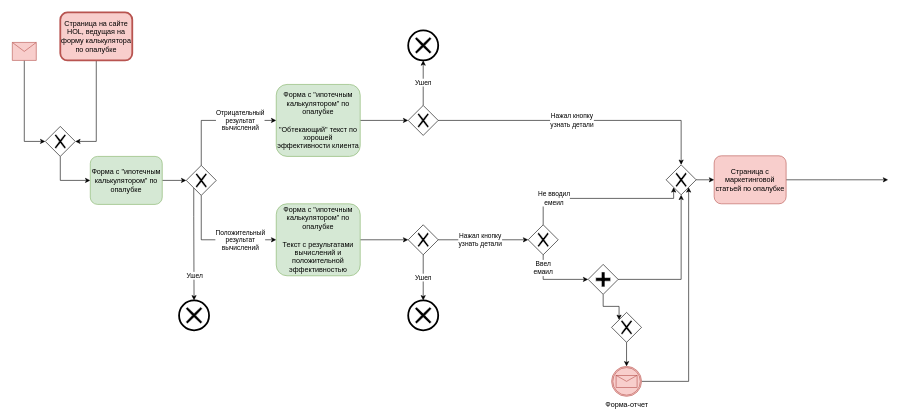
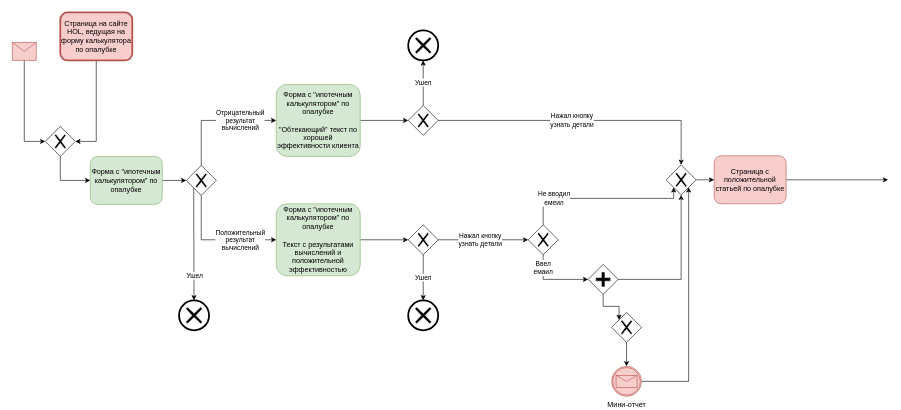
  <mxCell id="0" />
  <mxCell id="1" parent="0" />
  <mxCell id="2" style="edgeStyle=orthogonalEdgeStyle;rounded=0;orthogonalLoop=1;jettySize=auto;html=1;exitX=0.5;exitY=1;exitDx=0;exitDy=0;entryX=0;entryY=0.5;entryDx=0;entryDy=0;" edge="1" parent="1" source="3" target="7"><mxGeometry relative="1" as="geometry" /></mxCell>
  <mxCell id="3" value="" style="shape=message;whiteSpace=wrap;html=1;outlineConnect=0;fillColor=#f8cecc;strokeColor=#b85450;" vertex="1" parent="1"><mxGeometry x="20" y="70" width="40" height="30" as="geometry" /></mxCell>
  <mxCell id="4" style="edgeStyle=orthogonalEdgeStyle;rounded=0;orthogonalLoop=1;jettySize=auto;html=1;exitX=0.5;exitY=1;exitDx=0;exitDy=0;entryX=1;entryY=0.5;entryDx=0;entryDy=0;" edge="1" parent="1" source="5" target="7"><mxGeometry relative="1" as="geometry"><Array as="points"><mxPoint x="160" y="235" /></Array></mxGeometry></mxCell>
  <mxCell id="5" value="Страница на сайте HOL, ведущая на форму калькулятора по опалубке" style="shape=ext;rounded=1;html=1;whiteSpace=wrap;strokeWidth=3;fillColor=#f8cecc;strokeColor=#b85450;" vertex="1" parent="1"><mxGeometry x="100" y="20" width="120" height="80" as="geometry" /></mxCell>
  <mxCell id="6" style="edgeStyle=orthogonalEdgeStyle;rounded=0;orthogonalLoop=1;jettySize=auto;html=1;exitX=0.5;exitY=1;exitDx=0;exitDy=0;entryX=0;entryY=0.5;entryDx=0;entryDy=0;" edge="1" parent="1" source="7" target="9"><mxGeometry relative="1" as="geometry" /></mxCell>
  <mxCell id="7" value="" style="shape=mxgraph.bpmn.shape;html=1;verticalLabelPosition=bottom;labelBackgroundColor=#ffffff;verticalAlign=top;align=center;perimeter=rhombusPerimeter;background=gateway;outlineConnect=0;outline=none;symbol=exclusiveGw;" vertex="1" parent="1"><mxGeometry x="75" y="210" width="50" height="50" as="geometry" /></mxCell>
  <mxCell id="8" value="" style="edgeStyle=orthogonalEdgeStyle;rounded=0;orthogonalLoop=1;jettySize=auto;html=1;" edge="1" parent="1" source="9" target="15"><mxGeometry relative="1" as="geometry" /></mxCell>
  <mxCell id="9" value="Форма с &quot;ипотечным калькулятором&quot; по опалубке" style="shape=ext;rounded=1;html=1;whiteSpace=wrap;fillColor=#d5e8d4;strokeColor=#82b366;" vertex="1" parent="1"><mxGeometry x="150" y="260" width="120" height="80" as="geometry" /></mxCell>
  <mxCell id="10" style="edgeStyle=orthogonalEdgeStyle;rounded=0;orthogonalLoop=1;jettySize=auto;html=1;exitX=0.25;exitY=0.75;exitDx=0;exitDy=0;exitPerimeter=0;entryX=0.5;entryY=0;entryDx=0;entryDy=0;" edge="1" parent="1" source="15" target="16"><mxGeometry relative="1" as="geometry"><Array as="points"><mxPoint x="323" y="360" /><mxPoint x="323" y="500" /></Array></mxGeometry></mxCell>
  <mxCell id="11" value="Ушел" style="edgeLabel;html=1;align=center;verticalAlign=middle;resizable=0;points=[];" vertex="1" connectable="0" parent="10"><mxGeometry x="-0.424" y="-9" relative="1" as="geometry"><mxPoint x="9.48" y="92.3" as="offset" /></mxGeometry></mxCell>
  <mxCell id="12" value="Отрицательный &lt;br&gt;результат&lt;br&gt;вычислений" style="edgeStyle=orthogonalEdgeStyle;rounded=0;orthogonalLoop=1;jettySize=auto;html=1;exitX=0.5;exitY=0;exitDx=0;exitDy=0;entryX=0;entryY=0.5;entryDx=0;entryDy=0;" edge="1" parent="1" source="15" target="19"><mxGeometry x="0.4" relative="1" as="geometry"><mxPoint x="450" y="145" as="targetPoint" /><Array as="points"><mxPoint x="335" y="200" /></Array><mxPoint as="offset" /></mxGeometry></mxCell>
  <mxCell id="13" style="edgeStyle=orthogonalEdgeStyle;rounded=0;orthogonalLoop=1;jettySize=auto;html=1;exitX=0.5;exitY=1;exitDx=0;exitDy=0;entryX=0;entryY=0.5;entryDx=0;entryDy=0;" edge="1" parent="1" source="15" target="21"><mxGeometry relative="1" as="geometry" /></mxCell>
  <mxCell id="14" value="Положительный&lt;br&gt;результат&lt;br&gt;вычислений" style="edgeLabel;html=1;align=center;verticalAlign=middle;resizable=0;points=[];" vertex="1" connectable="0" parent="13"><mxGeometry x="0.238" relative="1" as="geometry"><mxPoint x="15.67" as="offset" /></mxGeometry></mxCell>
  <mxCell id="15" value="" style="shape=mxgraph.bpmn.shape;html=1;verticalLabelPosition=bottom;labelBackgroundColor=#ffffff;verticalAlign=top;align=center;perimeter=rhombusPerimeter;background=gateway;outlineConnect=0;outline=none;symbol=exclusiveGw;" vertex="1" parent="1"><mxGeometry x="310" y="275" width="50" height="50" as="geometry" /></mxCell>
  <mxCell id="16" value="" style="shape=mxgraph.bpmn.shape;html=1;verticalLabelPosition=bottom;labelBackgroundColor=#ffffff;verticalAlign=top;align=center;perimeter=ellipsePerimeter;outlineConnect=0;outline=end;symbol=cancel;" vertex="1" parent="1"><mxGeometry x="298" y="500" width="50" height="50" as="geometry" /></mxCell>
  <mxCell id="17" value="Ушел" style="edgeStyle=orthogonalEdgeStyle;rounded=0;orthogonalLoop=1;jettySize=auto;html=1;exitX=0.5;exitY=0;exitDx=0;exitDy=0;entryX=0.5;entryY=1;entryDx=0;entryDy=0;" edge="1" parent="1" source="24" target="22"><mxGeometry relative="1" as="geometry" /></mxCell>
  <mxCell id="18" style="edgeStyle=orthogonalEdgeStyle;rounded=0;orthogonalLoop=1;jettySize=auto;html=1;exitX=1;exitY=0.5;exitDx=0;exitDy=0;entryX=0;entryY=0.5;entryDx=0;entryDy=0;" edge="1" parent="1" source="19" target="24"><mxGeometry relative="1" as="geometry"><mxPoint x="680" y="200" as="targetPoint" /></mxGeometry></mxCell>
  <mxCell id="19" value="Форма с &quot;ипотечным калькулятором&quot; по опалубке&lt;br&gt;&lt;br&gt;&quot;Обтекающий&quot; текст по хорошей эффективности клиента" style="shape=ext;rounded=1;html=1;whiteSpace=wrap;fillColor=#d5e8d4;strokeColor=#82b366;" vertex="1" parent="1"><mxGeometry x="460" y="140" width="140" height="120" as="geometry" /></mxCell>
  <mxCell id="20" style="edgeStyle=orthogonalEdgeStyle;rounded=0;orthogonalLoop=1;jettySize=auto;html=1;exitX=1;exitY=0.5;exitDx=0;exitDy=0;entryX=0;entryY=0.5;entryDx=0;entryDy=0;" edge="1" parent="1" source="21" target="31"><mxGeometry relative="1" as="geometry" /></mxCell>
  <mxCell id="21" value="Форма с &quot;ипотечным калькулятором&quot; по опалубке&lt;br&gt;&lt;br&gt;Текст с результатами вычислений и положительной эффективностью" style="shape=ext;rounded=1;html=1;whiteSpace=wrap;fillColor=#d5e8d4;strokeColor=#82b366;" vertex="1" parent="1"><mxGeometry x="460" y="339" width="140" height="120" as="geometry" /></mxCell>
  <mxCell id="22" value="" style="shape=mxgraph.bpmn.shape;html=1;verticalLabelPosition=bottom;labelBackgroundColor=#ffffff;verticalAlign=top;align=center;perimeter=ellipsePerimeter;outlineConnect=0;outline=end;symbol=cancel;" vertex="1" parent="1"><mxGeometry x="680" y="50" width="50" height="50" as="geometry" /></mxCell>
  <mxCell id="23" value="Нажал кнопку&lt;br&gt;узнать детали" style="edgeStyle=orthogonalEdgeStyle;rounded=0;orthogonalLoop=1;jettySize=auto;html=1;exitX=1;exitY=0.5;exitDx=0;exitDy=0;entryX=0.5;entryY=0;entryDx=0;entryDy=0;" edge="1" parent="1" source="24" target="35"><mxGeometry x="-0.067" relative="1" as="geometry"><mxPoint x="880" y="200" as="targetPoint" /><mxPoint as="offset" /></mxGeometry></mxCell>
  <mxCell id="24" value="" style="shape=mxgraph.bpmn.shape;html=1;verticalLabelPosition=bottom;labelBackgroundColor=#ffffff;verticalAlign=top;align=center;perimeter=rhombusPerimeter;background=gateway;outlineConnect=0;outline=none;symbol=exclusiveGw;" vertex="1" parent="1"><mxGeometry x="680" y="175" width="50" height="50" as="geometry" /></mxCell>
  <mxCell id="25" value="Ввел&lt;br&gt;емаил" style="edgeStyle=orthogonalEdgeStyle;rounded=0;orthogonalLoop=1;jettySize=auto;html=1;exitX=0.5;exitY=1;exitDx=0;exitDy=0;entryX=0;entryY=0.5;entryDx=0;entryDy=0;" edge="1" parent="1" source="28" target="38"><mxGeometry x="-0.615" relative="1" as="geometry"><mxPoint x="970" y="470" as="targetPoint" /><Array as="points"><mxPoint x="905" y="465" /></Array><mxPoint as="offset" /></mxGeometry></mxCell>
  <mxCell id="26" value="Не вводил&lt;br&gt;емеил" style="edgeStyle=orthogonalEdgeStyle;rounded=0;orthogonalLoop=1;jettySize=auto;html=1;exitX=0.5;exitY=0;exitDx=0;exitDy=0;entryX=0.25;entryY=0.75;entryDx=0;entryDy=0;entryPerimeter=0;" edge="1" parent="1" source="28" target="35"><mxGeometry x="-0.56" relative="1" as="geometry"><mxPoint x="970" y="330" as="targetPoint" /><Array as="points"><mxPoint x="905" y="330" /><mxPoint x="1123" y="330" /></Array><mxPoint as="offset" /></mxGeometry></mxCell>
  <mxCell id="27" value="Ушел" style="edgeStyle=orthogonalEdgeStyle;rounded=0;orthogonalLoop=1;jettySize=auto;html=1;exitX=0.5;exitY=1;exitDx=0;exitDy=0;" edge="1" parent="1" source="31" target="29"><mxGeometry relative="1" as="geometry" /></mxCell>
  <mxCell id="28" value="" style="shape=mxgraph.bpmn.shape;html=1;verticalLabelPosition=bottom;labelBackgroundColor=#ffffff;verticalAlign=top;align=center;perimeter=rhombusPerimeter;background=gateway;outlineConnect=0;outline=none;symbol=exclusiveGw;" vertex="1" parent="1"><mxGeometry x="880" y="374" width="50" height="50" as="geometry" /></mxCell>
  <mxCell id="29" value="" style="shape=mxgraph.bpmn.shape;html=1;verticalLabelPosition=bottom;labelBackgroundColor=#ffffff;verticalAlign=top;align=center;perimeter=ellipsePerimeter;outlineConnect=0;outline=end;symbol=cancel;" vertex="1" parent="1"><mxGeometry x="680" y="500" width="50" height="50" as="geometry" /></mxCell>
  <mxCell id="30" value="Нажал кнопку&lt;br&gt;узнать детали" style="edgeStyle=orthogonalEdgeStyle;rounded=0;orthogonalLoop=1;jettySize=auto;html=1;exitX=1;exitY=0.5;exitDx=0;exitDy=0;entryX=0;entryY=0.5;entryDx=0;entryDy=0;" edge="1" parent="1" source="31" target="28"><mxGeometry x="-0.067" relative="1" as="geometry"><mxPoint as="offset" /></mxGeometry></mxCell>
  <mxCell id="31" value="" style="shape=mxgraph.bpmn.shape;html=1;verticalLabelPosition=bottom;labelBackgroundColor=#ffffff;verticalAlign=top;align=center;perimeter=rhombusPerimeter;background=gateway;outlineConnect=0;outline=none;symbol=exclusiveGw;" vertex="1" parent="1"><mxGeometry x="680" y="374" width="50" height="50" as="geometry" /></mxCell>
  <mxCell id="32" style="edgeStyle=orthogonalEdgeStyle;rounded=0;orthogonalLoop=1;jettySize=auto;html=1;exitX=1;exitY=0.5;exitDx=0;exitDy=0;" edge="1" parent="1" source="33"><mxGeometry relative="1" as="geometry"><mxPoint x="1480" y="299" as="targetPoint" /></mxGeometry></mxCell>
- <mxCell id="33" value="Страница с маркетинговой статьей по опалубке" style="shape=ext;rounded=1;html=1;whiteSpace=wrap;fillColor=#f8cecc;strokeColor=#b85450;" vertex="1" parent="1"><mxGeometry x="1190" y="259" width="120" height="80" as="geometry" /></mxCell>
+ <mxCell id="33" value="Страница с положительной статьей по опалубке" style="shape=ext;rounded=1;html=1;whiteSpace=wrap;fillColor=#f8cecc;strokeColor=#b85450;" vertex="1" parent="1"><mxGeometry x="1190" y="259" width="120" height="80" as="geometry" /></mxCell>
  <mxCell id="34" style="edgeStyle=orthogonalEdgeStyle;rounded=0;orthogonalLoop=1;jettySize=auto;html=1;exitX=1;exitY=0.5;exitDx=0;exitDy=0;entryX=0;entryY=0.5;entryDx=0;entryDy=0;" edge="1" parent="1" source="35" target="33"><mxGeometry relative="1" as="geometry" /></mxCell>
  <mxCell id="35" value="" style="shape=mxgraph.bpmn.shape;html=1;verticalLabelPosition=bottom;labelBackgroundColor=#ffffff;verticalAlign=top;align=center;perimeter=rhombusPerimeter;background=gateway;outlineConnect=0;outline=none;symbol=exclusiveGw;" vertex="1" parent="1"><mxGeometry x="1110" y="274" width="50" height="50" as="geometry" /></mxCell>
  <mxCell id="36" style="edgeStyle=orthogonalEdgeStyle;rounded=0;orthogonalLoop=1;jettySize=auto;html=1;exitX=1;exitY=0.5;exitDx=0;exitDy=0;entryX=0.5;entryY=1;entryDx=0;entryDy=0;" edge="1" parent="1" source="38" target="35"><mxGeometry relative="1" as="geometry" /></mxCell>
  <mxCell id="37" style="edgeStyle=orthogonalEdgeStyle;rounded=0;orthogonalLoop=1;jettySize=auto;html=1;exitX=0.5;exitY=1;exitDx=0;exitDy=0;entryX=0.25;entryY=0.25;entryDx=0;entryDy=0;entryPerimeter=0;" edge="1" parent="1" source="38" target="42"><mxGeometry relative="1" as="geometry" /></mxCell>
  <mxCell id="38" value="" style="shape=mxgraph.bpmn.shape;html=1;verticalLabelPosition=bottom;labelBackgroundColor=#ffffff;verticalAlign=top;align=center;perimeter=rhombusPerimeter;background=gateway;outlineConnect=0;outline=none;symbol=parallelGw;" vertex="1" parent="1"><mxGeometry x="980" y="440" width="50" height="50" as="geometry" /></mxCell>
  <mxCell id="39" style="edgeStyle=orthogonalEdgeStyle;rounded=0;orthogonalLoop=1;jettySize=auto;html=1;exitX=1;exitY=0.5;exitDx=0;exitDy=0;entryX=0.75;entryY=0.75;entryDx=0;entryDy=0;entryPerimeter=0;" edge="1" parent="1" source="40" target="35"><mxGeometry relative="1" as="geometry" /></mxCell>
- <mxCell id="40" value="Форма-отчет" style="shape=mxgraph.bpmn.shape;html=1;verticalLabelPosition=bottom;labelBackgroundColor=#ffffff;verticalAlign=top;align=center;perimeter=ellipsePerimeter;outlineConnect=0;outline=catching;symbol=message;fillColor=#f8cecc;strokeColor=#b85450;" vertex="1" parent="1"><mxGeometry x="1019" y="610" width="50" height="50" as="geometry" /></mxCell>
+ <mxCell id="40" value="Мини-отчет" style="shape=mxgraph.bpmn.shape;html=1;verticalLabelPosition=bottom;labelBackgroundColor=#ffffff;verticalAlign=top;align=center;perimeter=ellipsePerimeter;outlineConnect=0;outline=catching;symbol=message;fillColor=#f8cecc;strokeColor=#b85450;" vertex="1" parent="1"><mxGeometry x="1019" y="610" width="50" height="50" as="geometry" /></mxCell>
  <mxCell id="41" style="edgeStyle=orthogonalEdgeStyle;rounded=0;orthogonalLoop=1;jettySize=auto;html=1;exitX=0.5;exitY=1;exitDx=0;exitDy=0;entryX=0.5;entryY=0;entryDx=0;entryDy=0;" edge="1" parent="1" source="42" target="40"><mxGeometry relative="1" as="geometry" /></mxCell>
  <mxCell id="42" value="" style="shape=mxgraph.bpmn.shape;html=1;verticalLabelPosition=bottom;labelBackgroundColor=#ffffff;verticalAlign=top;align=center;perimeter=rhombusPerimeter;background=gateway;outlineConnect=0;outline=none;symbol=exclusiveGw;" vertex="1" parent="1"><mxGeometry x="1019" y="520" width="50" height="50" as="geometry" /></mxCell>
